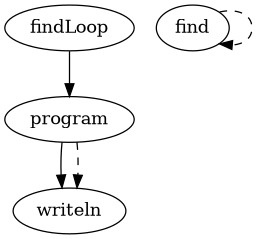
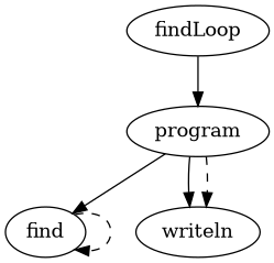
  digraph {
    program
    find
    writeln
    findLoop
+   program -> find
    program -> writeln
    program -> writeln [style=dashed]
    find -> find [style=dashed]
    findLoop -> program
  }
